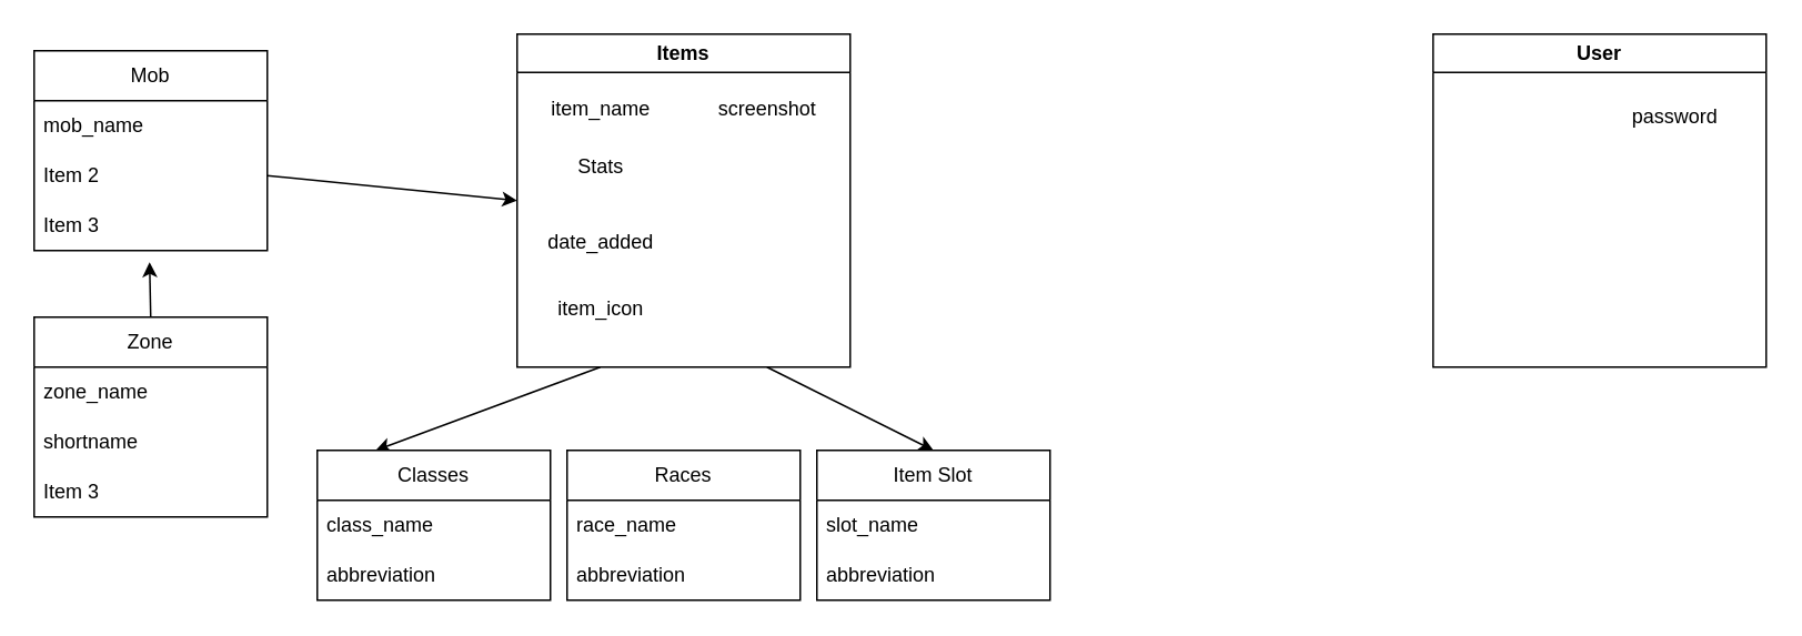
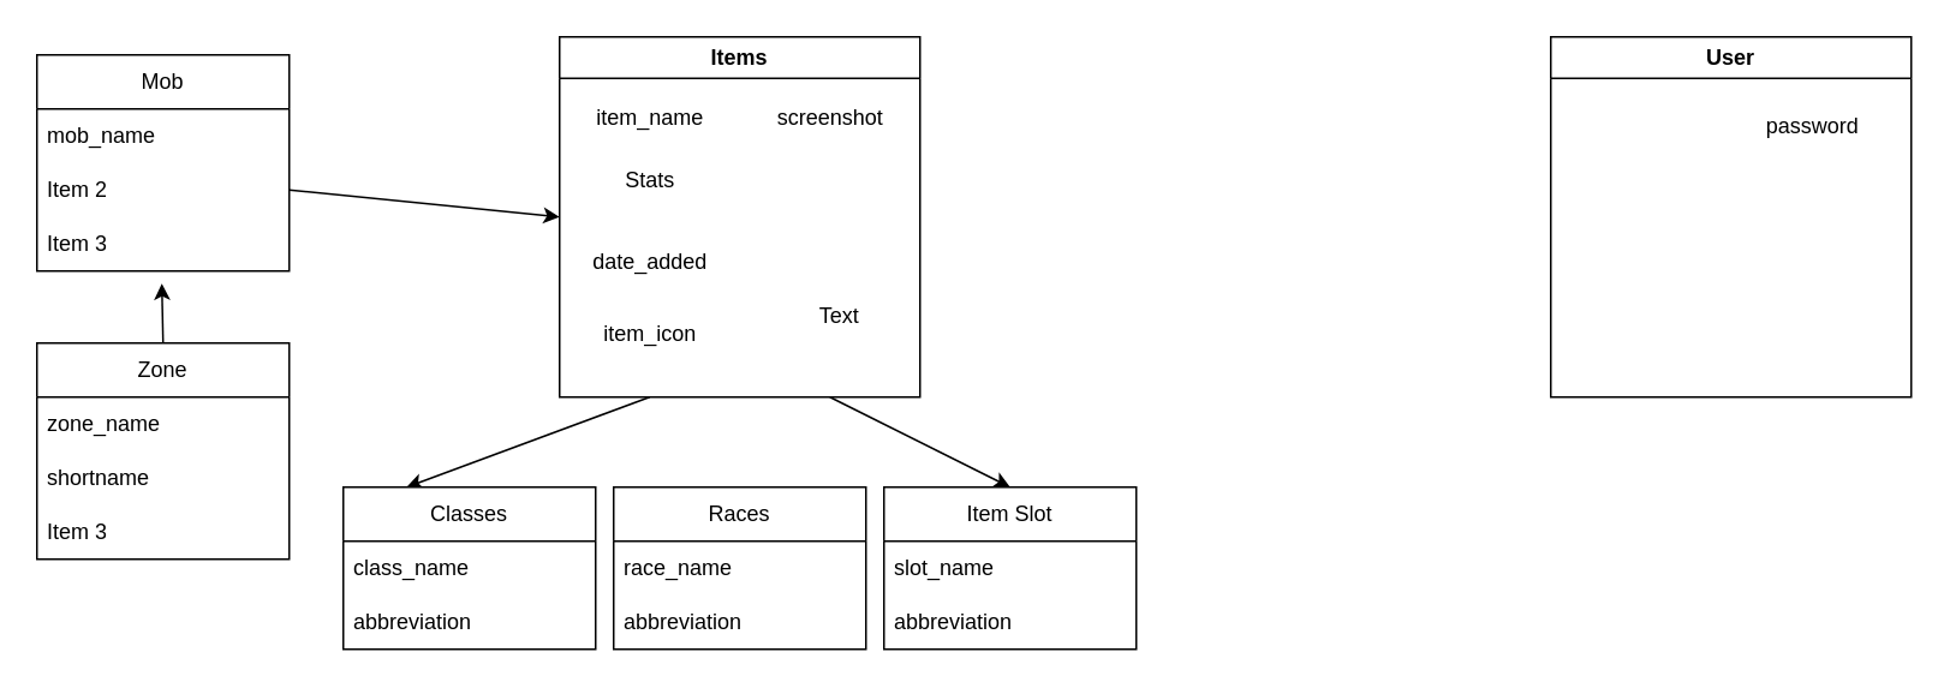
  <mxCell id="0" />
  <mxCell id="1" parent="0" />
  <mxCell id="2" style="edgeStyle=none;html=1;exitX=0.25;exitY=1;exitDx=0;exitDy=0;entryX=0.25;entryY=0;entryDx=0;entryDy=0;" edge="1" parent="1" source="4" target="13"><mxGeometry relative="1" as="geometry" /></mxCell>
  <mxCell id="3" style="edgeStyle=none;html=1;exitX=0.75;exitY=1;exitDx=0;exitDy=0;entryX=0.5;entryY=0;entryDx=0;entryDy=0;" edge="1" parent="1" source="4" target="19"><mxGeometry relative="1" as="geometry"><mxPoint x="420" y="240" as="targetPoint" /></mxGeometry></mxCell>
  <mxCell id="4" value="Items" style="swimlane;whiteSpace=wrap;html=1;" vertex="1" parent="1"><mxGeometry x="310" y="20" width="200" height="200" as="geometry" /></mxCell>
  <mxCell id="5" value="item_name" style="text;html=1;align=center;verticalAlign=middle;resizable=0;points=[];autosize=1;strokeColor=none;fillColor=none;" vertex="1" parent="4"><mxGeometry x="10" y="30" width="80" height="30" as="geometry" /></mxCell>
  <mxCell id="6" value="Stats" style="text;html=1;align=center;verticalAlign=middle;resizable=0;points=[];autosize=1;strokeColor=none;fillColor=none;" vertex="1" parent="4"><mxGeometry x="25" y="65" width="50" height="30" as="geometry" /></mxCell>
  <mxCell id="7" value="screenshot" style="text;html=1;align=center;verticalAlign=middle;resizable=0;points=[];autosize=1;strokeColor=none;fillColor=none;" vertex="1" parent="4"><mxGeometry x="110" y="30" width="80" height="30" as="geometry" /></mxCell>
  <mxCell id="8" value="date_added" style="text;html=1;align=center;verticalAlign=middle;resizable=0;points=[];autosize=1;strokeColor=none;fillColor=none;" vertex="1" parent="4"><mxGeometry x="5" y="110" width="90" height="30" as="geometry" /></mxCell>
  <mxCell id="9" value="item_icon" style="text;html=1;align=center;verticalAlign=middle;resizable=0;points=[];autosize=1;strokeColor=none;fillColor=none;" vertex="1" parent="4"><mxGeometry x="15" y="150" width="70" height="30" as="geometry" /></mxCell>
+ <mxCell id="10" value="Text" style="text;html=1;align=center;verticalAlign=middle;resizable=0;points=[];autosize=1;strokeColor=none;fillColor=none;" vertex="1" parent="4"><mxGeometry x="130" y="140" width="50" height="30" as="geometry" /></mxCell>
  <mxCell id="11" value="User" style="swimlane;whiteSpace=wrap;html=1;" vertex="1" parent="1"><mxGeometry x="860" y="20" width="200" height="200" as="geometry" /></mxCell>
  <mxCell id="12" value="password" style="text;html=1;align=center;verticalAlign=middle;resizable=0;points=[];autosize=1;strokeColor=none;fillColor=none;" vertex="1" parent="11"><mxGeometry x="110" y="35" width="70" height="30" as="geometry" /></mxCell>
  <mxCell id="13" value="Classes" style="swimlane;fontStyle=0;childLayout=stackLayout;horizontal=1;startSize=30;horizontalStack=0;resizeParent=1;resizeParentMax=0;resizeLast=0;collapsible=1;marginBottom=0;whiteSpace=wrap;html=1;" vertex="1" parent="1"><mxGeometry x="190" y="270" width="140" height="90" as="geometry" /></mxCell>
  <mxCell id="14" value="class_name" style="text;strokeColor=none;fillColor=none;align=left;verticalAlign=middle;spacingLeft=4;spacingRight=4;overflow=hidden;points=[[0,0.5],[1,0.5]];portConstraint=eastwest;rotatable=0;whiteSpace=wrap;html=1;" vertex="1" parent="13"><mxGeometry y="30" width="140" height="30" as="geometry" /></mxCell>
  <mxCell id="15" value="abbreviation" style="text;strokeColor=none;fillColor=none;align=left;verticalAlign=middle;spacingLeft=4;spacingRight=4;overflow=hidden;points=[[0,0.5],[1,0.5]];portConstraint=eastwest;rotatable=0;whiteSpace=wrap;html=1;" vertex="1" parent="13"><mxGeometry y="60" width="140" height="30" as="geometry" /></mxCell>
  <mxCell id="16" value="Races" style="swimlane;fontStyle=0;childLayout=stackLayout;horizontal=1;startSize=30;horizontalStack=0;resizeParent=1;resizeParentMax=0;resizeLast=0;collapsible=1;marginBottom=0;whiteSpace=wrap;html=1;" vertex="1" parent="1"><mxGeometry x="340" y="270" width="140" height="90" as="geometry" /></mxCell>
  <mxCell id="17" value="race_name" style="text;strokeColor=none;fillColor=none;align=left;verticalAlign=middle;spacingLeft=4;spacingRight=4;overflow=hidden;points=[[0,0.5],[1,0.5]];portConstraint=eastwest;rotatable=0;whiteSpace=wrap;html=1;" vertex="1" parent="16"><mxGeometry y="30" width="140" height="30" as="geometry" /></mxCell>
  <mxCell id="18" value="abbreviation" style="text;strokeColor=none;fillColor=none;align=left;verticalAlign=middle;spacingLeft=4;spacingRight=4;overflow=hidden;points=[[0,0.5],[1,0.5]];portConstraint=eastwest;rotatable=0;whiteSpace=wrap;html=1;" vertex="1" parent="16"><mxGeometry y="60" width="140" height="30" as="geometry" /></mxCell>
  <mxCell id="19" value="Item Slot" style="swimlane;fontStyle=0;childLayout=stackLayout;horizontal=1;startSize=30;horizontalStack=0;resizeParent=1;resizeParentMax=0;resizeLast=0;collapsible=1;marginBottom=0;whiteSpace=wrap;html=1;" vertex="1" parent="1"><mxGeometry x="490" y="270" width="140" height="90" as="geometry" /></mxCell>
  <mxCell id="20" value="slot_name" style="text;strokeColor=none;fillColor=none;align=left;verticalAlign=middle;spacingLeft=4;spacingRight=4;overflow=hidden;points=[[0,0.5],[1,0.5]];portConstraint=eastwest;rotatable=0;whiteSpace=wrap;html=1;" vertex="1" parent="19"><mxGeometry y="30" width="140" height="30" as="geometry" /></mxCell>
  <mxCell id="21" value="abbreviation" style="text;strokeColor=none;fillColor=none;align=left;verticalAlign=middle;spacingLeft=4;spacingRight=4;overflow=hidden;points=[[0,0.5],[1,0.5]];portConstraint=eastwest;rotatable=0;whiteSpace=wrap;html=1;" vertex="1" parent="19"><mxGeometry y="60" width="140" height="30" as="geometry" /></mxCell>
  <mxCell id="22" style="edgeStyle=none;html=1;exitX=0.5;exitY=0;exitDx=0;exitDy=0;entryX=0.495;entryY=1.233;entryDx=0;entryDy=0;entryPerimeter=0;" edge="1" parent="1" source="23" target="30"><mxGeometry relative="1" as="geometry" /></mxCell>
  <mxCell id="23" value="Zone" style="swimlane;fontStyle=0;childLayout=stackLayout;horizontal=1;startSize=30;horizontalStack=0;resizeParent=1;resizeParentMax=0;resizeLast=0;collapsible=1;marginBottom=0;whiteSpace=wrap;html=1;" vertex="1" parent="1"><mxGeometry x="20" y="190" width="140" height="120" as="geometry" /></mxCell>
  <mxCell id="24" value="zone_name" style="text;strokeColor=none;fillColor=none;align=left;verticalAlign=middle;spacingLeft=4;spacingRight=4;overflow=hidden;points=[[0,0.5],[1,0.5]];portConstraint=eastwest;rotatable=0;whiteSpace=wrap;html=1;" vertex="1" parent="23"><mxGeometry y="30" width="140" height="30" as="geometry" /></mxCell>
  <mxCell id="25" value="shortname" style="text;strokeColor=none;fillColor=none;align=left;verticalAlign=middle;spacingLeft=4;spacingRight=4;overflow=hidden;points=[[0,0.5],[1,0.5]];portConstraint=eastwest;rotatable=0;whiteSpace=wrap;html=1;" vertex="1" parent="23"><mxGeometry y="60" width="140" height="30" as="geometry" /></mxCell>
  <mxCell id="26" value="Item 3" style="text;strokeColor=none;fillColor=none;align=left;verticalAlign=middle;spacingLeft=4;spacingRight=4;overflow=hidden;points=[[0,0.5],[1,0.5]];portConstraint=eastwest;rotatable=0;whiteSpace=wrap;html=1;" vertex="1" parent="23"><mxGeometry y="90" width="140" height="30" as="geometry" /></mxCell>
  <mxCell id="27" value="Mob" style="swimlane;fontStyle=0;childLayout=stackLayout;horizontal=1;startSize=30;horizontalStack=0;resizeParent=1;resizeParentMax=0;resizeLast=0;collapsible=1;marginBottom=0;whiteSpace=wrap;html=1;" vertex="1" parent="1"><mxGeometry x="20" y="30" width="140" height="120" as="geometry" /></mxCell>
  <mxCell id="28" value="mob_name" style="text;strokeColor=none;fillColor=none;align=left;verticalAlign=middle;spacingLeft=4;spacingRight=4;overflow=hidden;points=[[0,0.5],[1,0.5]];portConstraint=eastwest;rotatable=0;whiteSpace=wrap;html=1;" vertex="1" parent="27"><mxGeometry y="30" width="140" height="30" as="geometry" /></mxCell>
  <mxCell id="29" value="Item 2" style="text;strokeColor=none;fillColor=none;align=left;verticalAlign=middle;spacingLeft=4;spacingRight=4;overflow=hidden;points=[[0,0.5],[1,0.5]];portConstraint=eastwest;rotatable=0;whiteSpace=wrap;html=1;" vertex="1" parent="27"><mxGeometry y="60" width="140" height="30" as="geometry" /></mxCell>
  <mxCell id="30" value="Item 3" style="text;strokeColor=none;fillColor=none;align=left;verticalAlign=middle;spacingLeft=4;spacingRight=4;overflow=hidden;points=[[0,0.5],[1,0.5]];portConstraint=eastwest;rotatable=0;whiteSpace=wrap;html=1;" vertex="1" parent="27"><mxGeometry y="90" width="140" height="30" as="geometry" /></mxCell>
  <mxCell id="31" style="edgeStyle=none;html=1;exitX=1;exitY=0.5;exitDx=0;exitDy=0;entryX=0;entryY=0.5;entryDx=0;entryDy=0;" edge="1" parent="1" source="29" target="4"><mxGeometry relative="1" as="geometry" /></mxCell>
